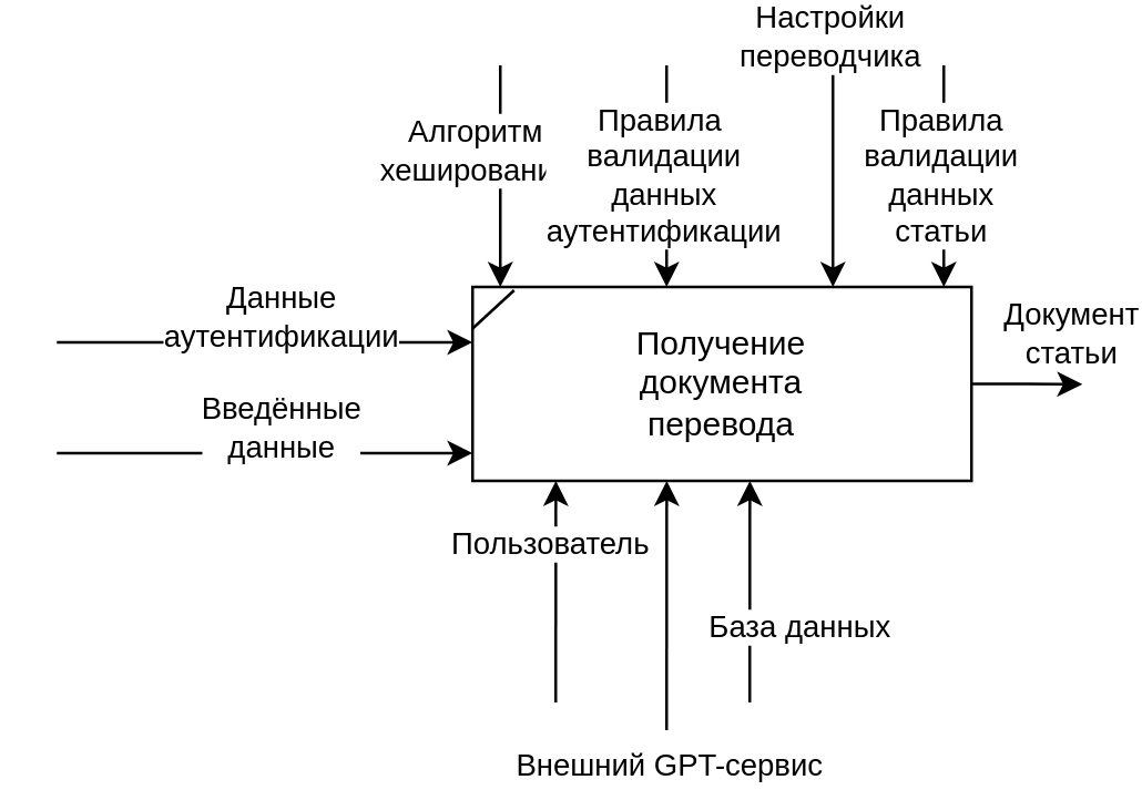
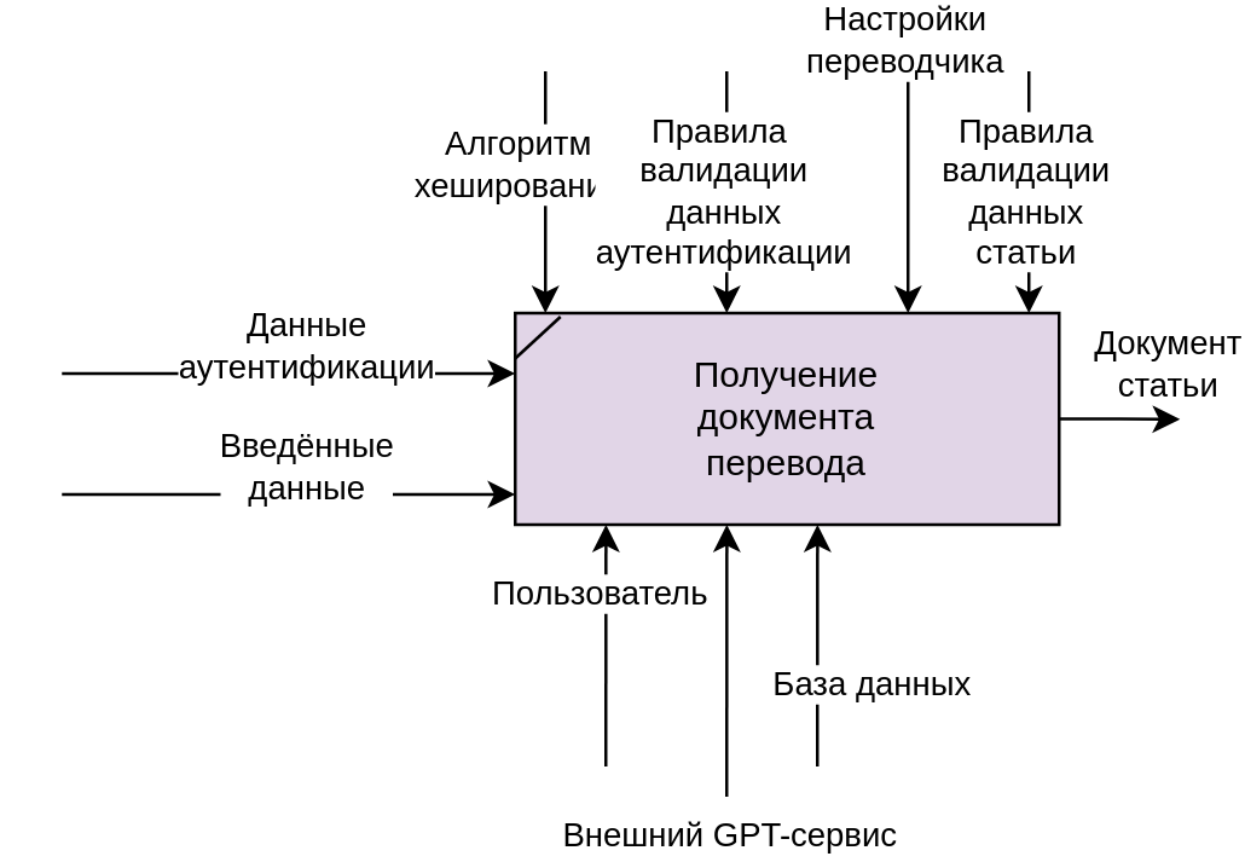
  <mxCell id="0" />
  <mxCell id="1" parent="0" />
  <mxCell id="2" style="edgeStyle=orthogonalEdgeStyle;rounded=0;orthogonalLoop=1;jettySize=auto;html=1;exitX=0.5;exitY=1;exitDx=0;exitDy=0;" edge="1" parent="1"><mxGeometry relative="1" as="geometry"><mxPoint x="180" y="100" as="targetPoint" /><mxPoint x="180" y="20" as="sourcePoint" /></mxGeometry></mxCell>
  <mxCell id="3" value="Алгоритм&lt;div&gt;хеширования&lt;/div&gt;" style="edgeLabel;html=1;align=center;verticalAlign=middle;resizable=0;points=[];" vertex="1" connectable="0" parent="2"><mxGeometry x="-0.775" y="-2" relative="1" as="geometry"><mxPoint x="-8" y="21" as="offset" /></mxGeometry></mxCell>
  <mxCell id="4" style="edgeStyle=orthogonalEdgeStyle;rounded=0;orthogonalLoop=1;jettySize=auto;html=1;exitX=0.5;exitY=1;exitDx=0;exitDy=0;" edge="1" parent="1"><mxGeometry relative="1" as="geometry"><mxPoint x="240" y="100" as="targetPoint" /><mxPoint x="240" y="20" as="sourcePoint" /></mxGeometry></mxCell>
  <mxCell id="5" value="Правила&amp;nbsp;&lt;div&gt;валидации&lt;/div&gt;&lt;div&gt;данных&lt;/div&gt;&lt;div&gt;аутентификации&lt;/div&gt;" style="edgeLabel;html=1;align=center;verticalAlign=middle;resizable=0;points=[];" vertex="1" connectable="0" parent="4"><mxGeometry x="-0.775" y="-2" relative="1" as="geometry"><mxPoint y="30" as="offset" /></mxGeometry></mxCell>
  <mxCell id="6" style="edgeStyle=orthogonalEdgeStyle;rounded=0;orthogonalLoop=1;jettySize=auto;html=1;" edge="1" parent="1"><mxGeometry relative="1" as="geometry"><mxPoint x="170" y="120" as="targetPoint" /><mxPoint x="20" y="120" as="sourcePoint" /></mxGeometry></mxCell>
  <mxCell id="7" value="Данные&lt;div&gt;аутентификации&lt;/div&gt;" style="edgeLabel;html=1;align=center;verticalAlign=middle;resizable=0;points=[];" vertex="1" connectable="0" parent="6"><mxGeometry x="-0.242" relative="1" as="geometry"><mxPoint x="23" y="-10" as="offset" /></mxGeometry></mxCell>
  <mxCell id="8" style="edgeStyle=orthogonalEdgeStyle;rounded=0;orthogonalLoop=1;jettySize=auto;html=1;exitX=0.25;exitY=0;exitDx=0;exitDy=0;" edge="1" parent="1"><mxGeometry relative="1" as="geometry"><mxPoint x="200.048" y="170" as="targetPoint" /><mxPoint x="200" y="250" as="sourcePoint" /></mxGeometry></mxCell>
  <mxCell id="9" value="Пользователь" style="edgeLabel;html=1;align=center;verticalAlign=middle;resizable=0;points=[];" vertex="1" connectable="0" parent="8"><mxGeometry x="0.417" y="3" relative="1" as="geometry"><mxPoint as="offset" /></mxGeometry></mxCell>
  <mxCell id="10" style="edgeStyle=orthogonalEdgeStyle;rounded=0;orthogonalLoop=1;jettySize=auto;html=1;exitX=1;exitY=0.5;exitDx=0;exitDy=0;" edge="1" parent="1" source="12"><mxGeometry relative="1" as="geometry"><mxPoint x="390" y="135.143" as="targetPoint" /></mxGeometry></mxCell>
  <mxCell id="11" value="Документ&lt;div&gt;статьи&lt;/div&gt;" style="edgeLabel;html=1;align=center;verticalAlign=middle;resizable=0;points=[];" vertex="1" connectable="0" parent="10"><mxGeometry x="-0.274" y="-1" relative="1" as="geometry"><mxPoint x="20" y="-20" as="offset" /></mxGeometry></mxCell>
- <mxCell id="12" value="Получение&lt;div&gt;документа&lt;/div&gt;&lt;div&gt;перевода&lt;/div&gt;" style="rounded=0;whiteSpace=wrap;html=1;" vertex="1" parent="1"><mxGeometry x="170" y="100" width="180" height="70" as="geometry" /></mxCell>
+ <mxCell id="12" value="Получение&lt;div&gt;документа&lt;/div&gt;&lt;div&gt;перевода&lt;/div&gt;" style="rounded=0;whiteSpace=wrap;html=1;fillColor=#e1d5e7;" vertex="1" parent="1"><mxGeometry x="170" y="100" width="180" height="70" as="geometry" /></mxCell>
  <mxCell id="13" value="" style="endArrow=none;html=1;rounded=0;exitX=0;exitY=0.25;exitDx=0;exitDy=0;entryX=0.125;entryY=0.02;entryDx=0;entryDy=0;entryPerimeter=0;" edge="1" parent="1"><mxGeometry width="50" height="50" relative="1" as="geometry"><mxPoint x="170" y="115" as="sourcePoint" /><mxPoint x="185" y="101.2" as="targetPoint" /></mxGeometry></mxCell>
  <mxCell id="14" style="edgeStyle=orthogonalEdgeStyle;rounded=0;orthogonalLoop=1;jettySize=auto;html=1;exitX=0.5;exitY=1;exitDx=0;exitDy=0;" edge="1" parent="1"><mxGeometry relative="1" as="geometry"><mxPoint x="340" y="100" as="targetPoint" /><mxPoint x="340" y="20" as="sourcePoint" /></mxGeometry></mxCell>
  <mxCell id="15" value="Правила&lt;div&gt;валидации&lt;/div&gt;&lt;div&gt;данных&lt;/div&gt;&lt;div&gt;статьи&lt;/div&gt;" style="edgeLabel;html=1;align=center;verticalAlign=middle;resizable=0;points=[];" vertex="1" connectable="0" parent="14"><mxGeometry x="-0.775" y="-2" relative="1" as="geometry"><mxPoint y="30" as="offset" /></mxGeometry></mxCell>
  <mxCell id="16" style="edgeStyle=orthogonalEdgeStyle;rounded=0;orthogonalLoop=1;jettySize=auto;html=1;exitX=0.5;exitY=1;exitDx=0;exitDy=0;" edge="1" parent="1"><mxGeometry relative="1" as="geometry"><mxPoint x="300" y="100" as="targetPoint" /><mxPoint x="300" y="20" as="sourcePoint" /></mxGeometry></mxCell>
  <mxCell id="17" value="Настройки&lt;div&gt;переводчика&lt;/div&gt;" style="edgeLabel;html=1;align=center;verticalAlign=middle;resizable=0;points=[];" vertex="1" connectable="0" parent="16"><mxGeometry x="-0.775" y="-2" relative="1" as="geometry"><mxPoint y="-20" as="offset" /></mxGeometry></mxCell>
  <mxCell id="18" style="edgeStyle=orthogonalEdgeStyle;rounded=0;orthogonalLoop=1;jettySize=auto;html=1;" edge="1" parent="1"><mxGeometry relative="1" as="geometry"><mxPoint x="170" y="160" as="targetPoint" /><mxPoint x="20" y="160" as="sourcePoint" /></mxGeometry></mxCell>
  <mxCell id="19" value="Введённые&lt;div&gt;данные&lt;/div&gt;" style="edgeLabel;html=1;align=center;verticalAlign=middle;resizable=0;points=[];" vertex="1" connectable="0" parent="18"><mxGeometry x="-0.242" relative="1" as="geometry"><mxPoint x="23" y="-10" as="offset" /></mxGeometry></mxCell>
  <mxCell id="20" style="edgeStyle=orthogonalEdgeStyle;rounded=0;orthogonalLoop=1;jettySize=auto;html=1;exitX=0.25;exitY=0;exitDx=0;exitDy=0;" edge="1" parent="1"><mxGeometry relative="1" as="geometry"><mxPoint x="270.048" y="170" as="targetPoint" /><mxPoint x="270" y="250" as="sourcePoint" /></mxGeometry></mxCell>
  <mxCell id="21" value="База данных" style="edgeLabel;html=1;align=center;verticalAlign=middle;resizable=0;points=[];" vertex="1" connectable="0" parent="20"><mxGeometry x="0.417" y="3" relative="1" as="geometry"><mxPoint x="20" y="30" as="offset" /></mxGeometry></mxCell>
  <mxCell id="22" style="edgeStyle=orthogonalEdgeStyle;rounded=0;orthogonalLoop=1;jettySize=auto;html=1;" edge="1" parent="1"><mxGeometry relative="1" as="geometry"><mxPoint x="240.048" y="170" as="targetPoint" /><mxPoint x="240" y="260" as="sourcePoint" /></mxGeometry></mxCell>
  <mxCell id="23" value="Внешний GPT-сервис" style="edgeLabel;html=1;align=center;verticalAlign=middle;resizable=0;points=[];" vertex="1" connectable="0" parent="22"><mxGeometry x="0.417" y="3" relative="1" as="geometry"><mxPoint x="3" y="77" as="offset" /></mxGeometry></mxCell>
